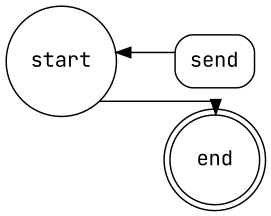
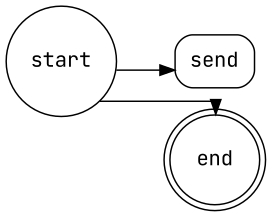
  digraph {
    fontname="JetBrains Mono"
    rankdir=LR
    splines=ortho
    node [fontname="JetBrains Mono" style=rounded]
    edge [fontname="JetBrains Mono"]
    start [shape=circle]
    send [shape=box]
    end [shape=doublecircle]
-   send -> start
+   start -> send
    start -> end
  }
